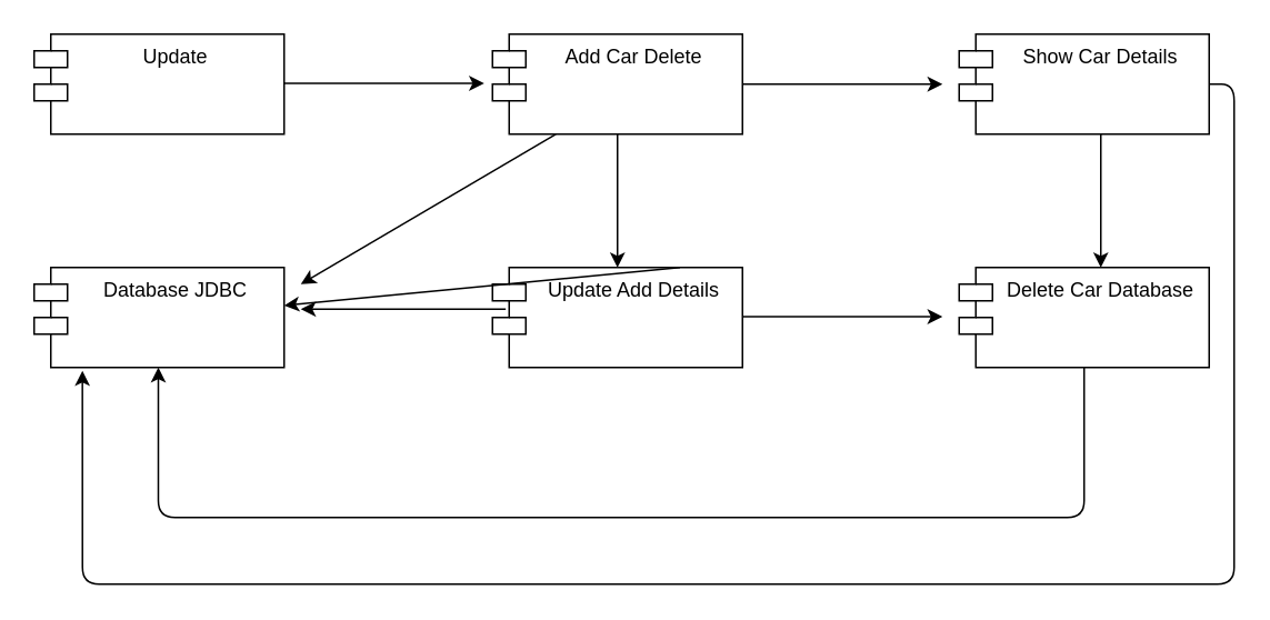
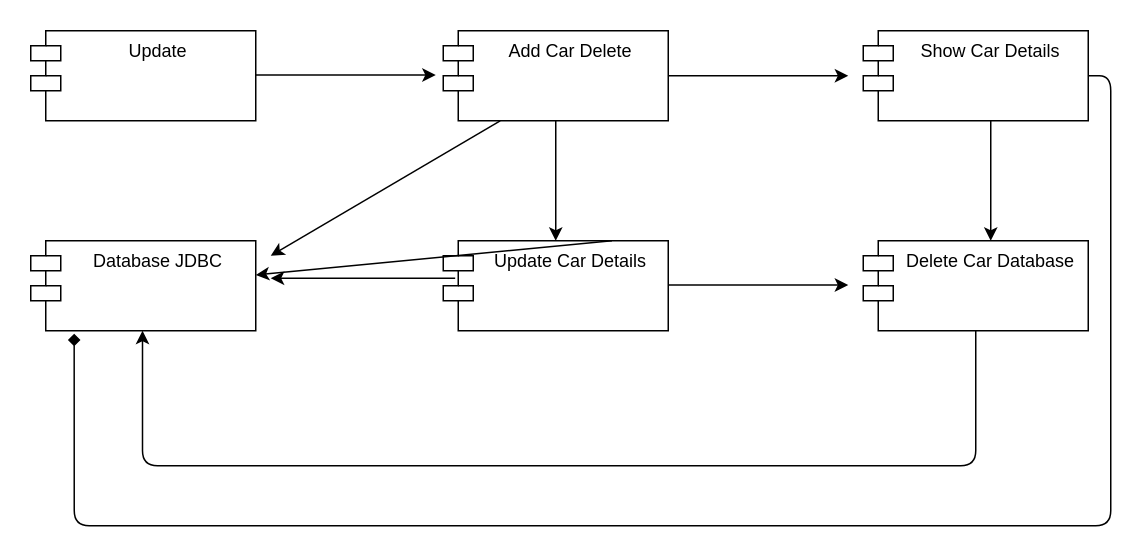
  <mxCell id="0" />
  <mxCell id="1" parent="0" />
- <mxCell id="2" value="Update Add Details" style="shape=module;align=left;spacingLeft=20;align=center;verticalAlign=top;" parent="1" vertex="1"><mxGeometry x="295" y="160" width="150" height="60" as="geometry" /></mxCell>
+ <mxCell id="2" value="Update Car Details" style="shape=module;align=left;spacingLeft=20;align=center;verticalAlign=top;" parent="1" vertex="1"><mxGeometry x="295" y="160" width="150" height="60" as="geometry" /></mxCell>
  <mxCell id="3" value="Delete Car Database" style="shape=module;align=left;spacingLeft=20;align=center;verticalAlign=top;" parent="1" vertex="1"><mxGeometry x="575" y="160" width="150" height="60" as="geometry" /></mxCell>
  <mxCell id="4" value="Add Car Delete" style="shape=module;align=left;spacingLeft=20;align=center;verticalAlign=top;" parent="1" vertex="1"><mxGeometry x="295" y="20" width="150" height="60" as="geometry" /></mxCell>
  <mxCell id="5" value="Show Car Details" style="shape=module;align=left;spacingLeft=20;align=center;verticalAlign=top;" parent="1" vertex="1"><mxGeometry x="575" y="20" width="150" height="60" as="geometry" /></mxCell>
  <mxCell id="6" value="Update" style="shape=module;align=left;spacingLeft=20;align=center;verticalAlign=top;" parent="1" vertex="1"><mxGeometry x="20" y="20" width="150" height="60" as="geometry" /></mxCell>
  <mxCell id="7" value="" style="endArrow=classic;html=1;exitX=1;exitY=0.5;exitDx=0;exitDy=0;" parent="1" source="4" edge="1"><mxGeometry width="50" height="50" relative="1" as="geometry"><mxPoint x="475" y="70" as="sourcePoint" /><mxPoint x="565" y="50" as="targetPoint" /></mxGeometry></mxCell>
  <mxCell id="8" value="" style="endArrow=classic;html=1;exitX=1;exitY=0.5;exitDx=0;exitDy=0;" parent="1" edge="1"><mxGeometry width="50" height="50" relative="1" as="geometry"><mxPoint x="445" y="189.5" as="sourcePoint" /><mxPoint x="565" y="189.5" as="targetPoint" /></mxGeometry></mxCell>
  <mxCell id="9" value="" style="endArrow=classic;html=1;exitX=1;exitY=0.5;exitDx=0;exitDy=0;" parent="1" edge="1"><mxGeometry width="50" height="50" relative="1" as="geometry"><mxPoint x="170" y="49.5" as="sourcePoint" /><mxPoint x="290" y="49.5" as="targetPoint" /></mxGeometry></mxCell>
  <mxCell id="10" value="" style="endArrow=classic;html=1;entryX=0.5;entryY=0;entryDx=0;entryDy=0;exitX=0.5;exitY=1;exitDx=0;exitDy=0;" parent="1" source="4" target="2" edge="1"><mxGeometry width="50" height="50" relative="1" as="geometry"><mxPoint x="370" y="90" as="sourcePoint" /><mxPoint x="440" y="100" as="targetPoint" /></mxGeometry></mxCell>
  <mxCell id="11" value="" style="endArrow=classic;html=1;entryX=0.5;entryY=0;entryDx=0;entryDy=0;exitX=0.5;exitY=1;exitDx=0;exitDy=0;" parent="1" edge="1"><mxGeometry width="50" height="50" relative="1" as="geometry"><mxPoint x="660" y="80" as="sourcePoint" /><mxPoint x="660" y="160" as="targetPoint" /></mxGeometry></mxCell>
  <mxCell id="12" value="Database JDBC" style="shape=module;align=left;spacingLeft=20;align=center;verticalAlign=top;" parent="1" vertex="1"><mxGeometry x="20" y="160" width="150" height="60" as="geometry" /></mxCell>
  <mxCell id="13" value="" style="endArrow=classic;html=1;exitX=0.053;exitY=0.417;exitDx=0;exitDy=0;exitPerimeter=0;" parent="1" source="2" edge="1"><mxGeometry width="50" height="50" relative="1" as="geometry"><mxPoint x="170" y="240" as="sourcePoint" /><mxPoint x="180" y="185" as="targetPoint" /></mxGeometry></mxCell>
  <mxCell id="14" value="" style="endArrow=classic;html=1;exitX=0.053;exitY=0.417;exitDx=0;exitDy=0;exitPerimeter=0;" parent="1" edge="1"><mxGeometry width="50" height="50" relative="1" as="geometry"><mxPoint x="332.95" y="80.02" as="sourcePoint" /><mxPoint x="180" y="170" as="targetPoint" /></mxGeometry></mxCell>
  <mxCell id="15" value="" style="endArrow=classic;html=1;exitX=0.5;exitY=1;exitDx=0;exitDy=0;edgeStyle=orthogonalEdgeStyle;" parent="1" source="3" edge="1"><mxGeometry width="50" height="50" relative="1" as="geometry"><mxPoint x="94.5" y="280" as="sourcePoint" /><mxPoint x="94.5" y="220" as="targetPoint" /><Array as="points"><mxPoint x="650" y="310" /><mxPoint x="95" y="310" /></Array></mxGeometry></mxCell>
- <mxCell id="16" value="" style="endArrow=classic;html=1;entryX=0.193;entryY=1.033;entryDx=0;entryDy=0;entryPerimeter=0;exitX=1;exitY=0.5;exitDx=0;exitDy=0;edgeStyle=orthogonalEdgeStyle;" parent="1" source="5" target="12" edge="1"><mxGeometry width="50" height="50" relative="1" as="geometry"><mxPoint x="60" y="390" as="sourcePoint" /><mxPoint x="40" y="280" as="targetPoint" /><Array as="points"><mxPoint x="740" y="50" /><mxPoint x="740" y="350" /><mxPoint x="49" y="350" /></Array></mxGeometry></mxCell>
+ <mxCell id="16" value="" style="endArrow=diamond;html=1;entryX=0.193;entryY=1.033;entryDx=0;entryDy=0;entryPerimeter=0;exitX=1;exitY=0.5;exitDx=0;exitDy=0;edgeStyle=orthogonalEdgeStyle;" parent="1" source="5" target="12" edge="1"><mxGeometry width="50" height="50" relative="1" as="geometry"><mxPoint x="60" y="390" as="sourcePoint" /><mxPoint x="40" y="280" as="targetPoint" /><Array as="points"><mxPoint x="740" y="50" /><mxPoint x="740" y="350" /><mxPoint x="49" y="350" /></Array></mxGeometry></mxCell>
  <mxCell id="17" value="" style="endArrow=classic;html=1;exitX=0.75;exitY=0;exitDx=0;exitDy=0;" edge="1" parent="1" source="2" target="12"><mxGeometry width="50" height="50" relative="1" as="geometry"><mxPoint x="445" y="120" as="sourcePoint" /><mxPoint x="565" y="120" as="targetPoint" /></mxGeometry></mxCell>
